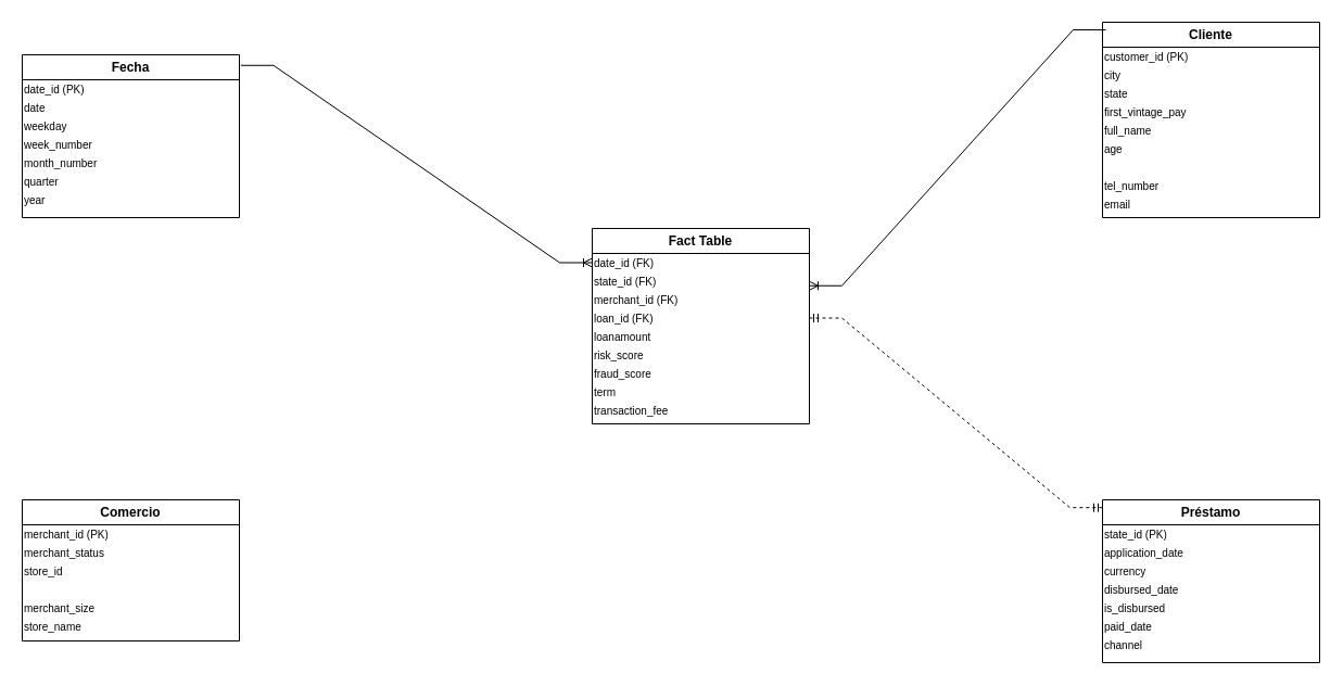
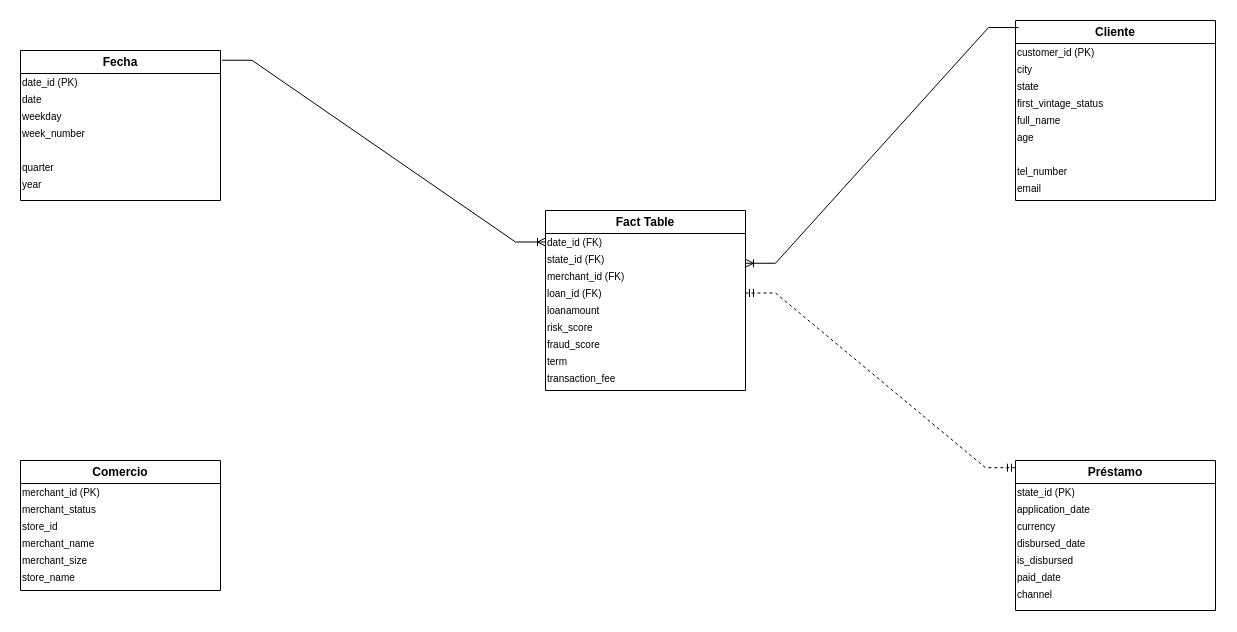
  <mxCell id="0" />
  <mxCell id="1" parent="0" />
  <mxCell id="2" value="Fecha" style="swimlane;whiteSpace=wrap;html=1;" vertex="1" parent="1"><mxGeometry x="20" y="50" width="200" height="150" as="geometry" /></mxCell>
  <mxCell id="3" value="&lt;pre&gt;&lt;font face=&quot;Helvetica&quot;&gt;date_id (PK)&lt;/font&gt;&lt;/pre&gt;" style="text;html=1;strokeColor=none;fillColor=none;align=left;verticalAlign=middle;whiteSpace=wrap;rounded=0;fontSize=10;" vertex="1" parent="2"><mxGeometry y="23" width="200" height="17" as="geometry" /></mxCell>
  <mxCell id="4" value="&lt;pre&gt;&lt;font face=&quot;Helvetica&quot;&gt;date&lt;/font&gt;&lt;/pre&gt;" style="text;html=1;strokeColor=none;fillColor=none;align=left;verticalAlign=middle;whiteSpace=wrap;rounded=0;fontSize=10;" vertex="1" parent="2"><mxGeometry y="40" width="200" height="17" as="geometry" /></mxCell>
  <mxCell id="5" value="&lt;pre&gt;&lt;font face=&quot;Helvetica&quot;&gt;weekday&lt;/font&gt;&lt;/pre&gt;" style="text;html=1;strokeColor=none;fillColor=none;align=left;verticalAlign=middle;whiteSpace=wrap;rounded=0;fontSize=10;" vertex="1" parent="2"><mxGeometry y="57" width="200" height="17" as="geometry" /></mxCell>
  <mxCell id="6" value="&lt;pre&gt;&lt;font face=&quot;Helvetica&quot;&gt;week_number&lt;/font&gt;&lt;/pre&gt;" style="text;html=1;strokeColor=none;fillColor=none;align=left;verticalAlign=middle;whiteSpace=wrap;rounded=0;fontSize=10;" vertex="1" parent="2"><mxGeometry y="74" width="200" height="17" as="geometry" /></mxCell>
- <mxCell id="7" value="&lt;pre&gt;&lt;font face=&quot;Helvetica&quot;&gt;month_number&lt;/font&gt;&lt;/pre&gt;" style="text;html=1;strokeColor=none;fillColor=none;align=left;verticalAlign=middle;whiteSpace=wrap;rounded=0;fontSize=10;" vertex="1" parent="2"><mxGeometry y="91" width="200" height="17" as="geometry" /></mxCell>
  <mxCell id="8" value="&lt;pre&gt;&lt;font face=&quot;Helvetica&quot;&gt;quarter&lt;/font&gt;&lt;/pre&gt;" style="text;html=1;strokeColor=none;fillColor=none;align=left;verticalAlign=middle;whiteSpace=wrap;rounded=0;fontSize=10;" vertex="1" parent="2"><mxGeometry y="108" width="200" height="17" as="geometry" /></mxCell>
  <mxCell id="9" value="&lt;pre&gt;&lt;font face=&quot;Helvetica&quot;&gt;year&lt;/font&gt;&lt;/pre&gt;" style="text;html=1;strokeColor=none;fillColor=none;align=left;verticalAlign=middle;whiteSpace=wrap;rounded=0;fontSize=10;" vertex="1" parent="2"><mxGeometry y="125" width="200" height="17" as="geometry" /></mxCell>
  <mxCell id="10" value="" style="edgeStyle=entityRelationEdgeStyle;fontSize=12;html=1;endArrow=ERoneToMany;rounded=0;exitX=1.007;exitY=0.065;exitDx=0;exitDy=0;exitPerimeter=0;entryX=0;entryY=0.5;entryDx=0;entryDy=0;" edge="1" parent="1" source="2" target="28"><mxGeometry width="100" height="100" relative="1" as="geometry"><mxPoint x="295" y="300" as="sourcePoint" /><mxPoint x="592" y="259.76" as="targetPoint" /></mxGeometry></mxCell>
  <mxCell id="11" value="Cliente" style="swimlane;whiteSpace=wrap;html=1;" vertex="1" parent="1"><mxGeometry x="1015" y="20" width="200" height="180" as="geometry" /></mxCell>
  <mxCell id="12" value="&lt;pre&gt;&lt;font face=&quot;Helvetica&quot;&gt;customer_id (PK)&lt;/font&gt;&lt;/pre&gt;" style="text;html=1;strokeColor=none;fillColor=none;align=left;verticalAlign=middle;whiteSpace=wrap;rounded=0;fontSize=10;" vertex="1" parent="11"><mxGeometry y="23" width="200" height="17" as="geometry" /></mxCell>
  <mxCell id="13" value="&lt;pre&gt;&lt;font face=&quot;Helvetica&quot;&gt;city&lt;/font&gt;&lt;/pre&gt;" style="text;html=1;strokeColor=none;fillColor=none;align=left;verticalAlign=middle;whiteSpace=wrap;rounded=0;fontSize=10;" vertex="1" parent="11"><mxGeometry y="40" width="200" height="17" as="geometry" /></mxCell>
  <mxCell id="14" value="&lt;pre&gt;&lt;font face=&quot;Helvetica&quot;&gt;state&lt;/font&gt;&lt;/pre&gt;" style="text;html=1;strokeColor=none;fillColor=none;align=left;verticalAlign=middle;whiteSpace=wrap;rounded=0;fontSize=10;" vertex="1" parent="11"><mxGeometry y="57" width="200" height="17" as="geometry" /></mxCell>
- <mxCell id="15" value="&lt;pre&gt;&lt;font face=&quot;Helvetica&quot;&gt;first_vintage_pay&lt;/font&gt;&lt;/pre&gt;" style="text;html=1;strokeColor=none;fillColor=none;align=left;verticalAlign=middle;whiteSpace=wrap;rounded=0;fontSize=10;" vertex="1" parent="11"><mxGeometry y="74" width="200" height="17" as="geometry" /></mxCell>
+ <mxCell id="15" value="&lt;pre&gt;&lt;font face=&quot;Helvetica&quot;&gt;first_vintage_status&lt;/font&gt;&lt;/pre&gt;" style="text;html=1;strokeColor=none;fillColor=none;align=left;verticalAlign=middle;whiteSpace=wrap;rounded=0;fontSize=10;" vertex="1" parent="11"><mxGeometry y="74" width="200" height="17" as="geometry" /></mxCell>
  <mxCell id="16" value="&lt;pre&gt;&lt;font face=&quot;Helvetica&quot;&gt;full_name&lt;/font&gt;&lt;/pre&gt;" style="text;html=1;strokeColor=none;fillColor=none;align=left;verticalAlign=middle;whiteSpace=wrap;rounded=0;fontSize=10;" vertex="1" parent="11"><mxGeometry y="91" width="200" height="17" as="geometry" /></mxCell>
  <mxCell id="17" value="&lt;pre&gt;&lt;font face=&quot;Helvetica&quot;&gt;age&lt;/font&gt;&lt;/pre&gt;" style="text;html=1;strokeColor=none;fillColor=none;align=left;verticalAlign=middle;whiteSpace=wrap;rounded=0;fontSize=10;" vertex="1" parent="11"><mxGeometry y="108" width="200" height="17" as="geometry" /></mxCell>
  <mxCell id="18" value="&lt;pre&gt;&lt;font face=&quot;Helvetica&quot;&gt;tel_number&lt;/font&gt;&lt;/pre&gt;" style="text;html=1;strokeColor=none;fillColor=none;align=left;verticalAlign=middle;whiteSpace=wrap;rounded=0;fontSize=10;" vertex="1" parent="11"><mxGeometry y="142" width="200" height="17" as="geometry" /></mxCell>
  <mxCell id="19" value="&lt;pre&gt;&lt;font face=&quot;Helvetica&quot;&gt;email&lt;/font&gt;&lt;/pre&gt;" style="text;html=1;strokeColor=none;fillColor=none;align=left;verticalAlign=middle;whiteSpace=wrap;rounded=0;fontSize=10;" vertex="1" parent="11"><mxGeometry y="159" width="200" height="17" as="geometry" /></mxCell>
  <mxCell id="20" value="Comercio" style="swimlane;whiteSpace=wrap;html=1;" vertex="1" parent="1"><mxGeometry x="20" y="460" width="200" height="130" as="geometry" /></mxCell>
  <mxCell id="21" value="&lt;pre&gt;&lt;font face=&quot;Helvetica&quot;&gt;merchant_id (PK)&lt;/font&gt;&lt;/pre&gt;" style="text;html=1;strokeColor=none;fillColor=none;align=left;verticalAlign=middle;whiteSpace=wrap;rounded=0;fontSize=10;" vertex="1" parent="20"><mxGeometry y="23" width="200" height="17" as="geometry" /></mxCell>
  <mxCell id="22" value="&lt;pre&gt;&lt;font face=&quot;Helvetica&quot;&gt;merchant_status&lt;/font&gt;&lt;/pre&gt;" style="text;html=1;strokeColor=none;fillColor=none;align=left;verticalAlign=middle;whiteSpace=wrap;rounded=0;fontSize=10;" vertex="1" parent="20"><mxGeometry y="40" width="200" height="17" as="geometry" /></mxCell>
  <mxCell id="23" value="&lt;pre&gt;&lt;font face=&quot;Helvetica&quot;&gt;store_id&lt;/font&gt;&lt;/pre&gt;" style="text;html=1;strokeColor=none;fillColor=none;align=left;verticalAlign=middle;whiteSpace=wrap;rounded=0;fontSize=10;" vertex="1" parent="20"><mxGeometry y="57" width="200" height="17" as="geometry" /></mxCell>
+ <mxCell id="24" value="&lt;pre&gt;&lt;font face=&quot;Helvetica&quot;&gt;merchant_name&lt;/font&gt;&lt;/pre&gt;" style="text;html=1;strokeColor=none;fillColor=none;align=left;verticalAlign=middle;whiteSpace=wrap;rounded=0;fontSize=10;" vertex="1" parent="20"><mxGeometry y="74" width="200" height="17" as="geometry" /></mxCell>
  <mxCell id="25" value="&lt;pre&gt;&lt;font face=&quot;Helvetica&quot;&gt;merchant_size&lt;/font&gt;&lt;/pre&gt;" style="text;html=1;strokeColor=none;fillColor=none;align=left;verticalAlign=middle;whiteSpace=wrap;rounded=0;fontSize=10;" vertex="1" parent="20"><mxGeometry y="91" width="200" height="17" as="geometry" /></mxCell>
  <mxCell id="26" value="&lt;pre&gt;&lt;font face=&quot;Helvetica&quot;&gt;store_name&lt;/font&gt;&lt;/pre&gt;" style="text;html=1;strokeColor=none;fillColor=none;align=left;verticalAlign=middle;whiteSpace=wrap;rounded=0;fontSize=10;" vertex="1" parent="20"><mxGeometry y="108" width="200" height="17" as="geometry" /></mxCell>
  <mxCell id="27" value="Fact Table" style="swimlane;whiteSpace=wrap;html=1;" vertex="1" parent="1"><mxGeometry x="545" y="210" width="200" height="180" as="geometry" /></mxCell>
  <mxCell id="28" value="&lt;pre&gt;&lt;font face=&quot;Helvetica&quot;&gt;date_id (FK)&lt;/font&gt;&lt;/pre&gt;" style="text;html=1;strokeColor=none;fillColor=none;align=left;verticalAlign=middle;whiteSpace=wrap;rounded=0;fontSize=10;" vertex="1" parent="27"><mxGeometry y="23" width="200" height="17" as="geometry" /></mxCell>
  <mxCell id="29" value="&lt;pre&gt;&lt;font face=&quot;Helvetica&quot;&gt;state_id (FK)&lt;/font&gt;&lt;/pre&gt;" style="text;html=1;strokeColor=none;fillColor=none;align=left;verticalAlign=middle;whiteSpace=wrap;rounded=0;fontSize=10;" vertex="1" parent="27"><mxGeometry y="40" width="200" height="17" as="geometry" /></mxCell>
  <mxCell id="30" value="&lt;pre&gt;&lt;font face=&quot;Helvetica&quot;&gt;merchant_id (FK)&lt;/font&gt;&lt;/pre&gt;" style="text;html=1;strokeColor=none;fillColor=none;align=left;verticalAlign=middle;whiteSpace=wrap;rounded=0;fontSize=10;" vertex="1" parent="27"><mxGeometry y="57" width="200" height="17" as="geometry" /></mxCell>
  <mxCell id="31" value="&lt;pre&gt;&lt;font face=&quot;Helvetica&quot;&gt;loan_id (FK)&lt;/font&gt;&lt;/pre&gt;" style="text;html=1;strokeColor=none;fillColor=none;align=left;verticalAlign=middle;whiteSpace=wrap;rounded=0;fontSize=10;" vertex="1" parent="27"><mxGeometry y="74" width="200" height="17" as="geometry" /></mxCell>
  <mxCell id="32" value="&lt;pre&gt;&lt;font face=&quot;Helvetica&quot;&gt;loanamount&lt;/font&gt;&lt;/pre&gt;" style="text;html=1;strokeColor=none;fillColor=none;align=left;verticalAlign=middle;whiteSpace=wrap;rounded=0;fontSize=10;" vertex="1" parent="27"><mxGeometry y="91" width="200" height="17" as="geometry" /></mxCell>
  <mxCell id="33" value="&lt;pre&gt;&lt;font face=&quot;Helvetica&quot;&gt;risk_score&lt;/font&gt;&lt;/pre&gt;" style="text;html=1;strokeColor=none;fillColor=none;align=left;verticalAlign=middle;whiteSpace=wrap;rounded=0;fontSize=10;" vertex="1" parent="27"><mxGeometry y="108" width="200" height="17" as="geometry" /></mxCell>
  <mxCell id="34" value="&lt;pre&gt;&lt;font face=&quot;Helvetica&quot;&gt;fraud_score&lt;/font&gt;&lt;/pre&gt;" style="text;html=1;strokeColor=none;fillColor=none;align=left;verticalAlign=middle;whiteSpace=wrap;rounded=0;fontSize=10;" vertex="1" parent="27"><mxGeometry y="125" width="200" height="17" as="geometry" /></mxCell>
  <mxCell id="35" value="&lt;pre&gt;&lt;font face=&quot;Helvetica&quot;&gt;term&lt;/font&gt;&lt;/pre&gt;" style="text;html=1;strokeColor=none;fillColor=none;align=left;verticalAlign=middle;whiteSpace=wrap;rounded=0;fontSize=10;" vertex="1" parent="27"><mxGeometry y="142" width="200" height="17" as="geometry" /></mxCell>
  <mxCell id="36" value="&lt;pre&gt;&lt;font face=&quot;Helvetica&quot;&gt;transaction_fee&lt;/font&gt;&lt;/pre&gt;" style="text;html=1;strokeColor=none;fillColor=none;align=left;verticalAlign=middle;whiteSpace=wrap;rounded=0;fontSize=10;" vertex="1" parent="27"><mxGeometry y="159" width="200" height="17" as="geometry" /></mxCell>
  <mxCell id="37" value="Préstamo" style="swimlane;whiteSpace=wrap;html=1;" vertex="1" parent="1"><mxGeometry x="1015" y="460" width="200" height="150" as="geometry" /></mxCell>
  <mxCell id="38" value="&lt;pre&gt;&lt;font face=&quot;Helvetica&quot;&gt;state_id (PK)&lt;/font&gt;&lt;/pre&gt;" style="text;html=1;strokeColor=none;fillColor=none;align=left;verticalAlign=middle;whiteSpace=wrap;rounded=0;fontSize=10;" vertex="1" parent="37"><mxGeometry y="23" width="200" height="17" as="geometry" /></mxCell>
  <mxCell id="39" value="&lt;pre&gt;&lt;font face=&quot;Helvetica&quot;&gt;application_date&lt;/font&gt;&lt;/pre&gt;" style="text;html=1;strokeColor=none;fillColor=none;align=left;verticalAlign=middle;whiteSpace=wrap;rounded=0;fontSize=10;" vertex="1" parent="37"><mxGeometry y="40" width="200" height="17" as="geometry" /></mxCell>
  <mxCell id="40" value="&lt;pre&gt;&lt;font face=&quot;Helvetica&quot;&gt;currency&lt;/font&gt;&lt;/pre&gt;" style="text;html=1;strokeColor=none;fillColor=none;align=left;verticalAlign=middle;whiteSpace=wrap;rounded=0;fontSize=10;" vertex="1" parent="37"><mxGeometry y="57" width="200" height="17" as="geometry" /></mxCell>
  <mxCell id="41" value="&lt;pre&gt;&lt;font face=&quot;Helvetica&quot;&gt;disbursed_date&lt;/font&gt;&lt;/pre&gt;" style="text;html=1;strokeColor=none;fillColor=none;align=left;verticalAlign=middle;whiteSpace=wrap;rounded=0;fontSize=10;" vertex="1" parent="37"><mxGeometry y="74" width="200" height="17" as="geometry" /></mxCell>
  <mxCell id="42" value="&lt;pre&gt;&lt;font face=&quot;Helvetica&quot;&gt;paid_date&lt;/font&gt;&lt;/pre&gt;" style="text;html=1;strokeColor=none;fillColor=none;align=left;verticalAlign=middle;whiteSpace=wrap;rounded=0;fontSize=10;" vertex="1" parent="37"><mxGeometry y="108" width="200" height="17" as="geometry" /></mxCell>
  <mxCell id="43" value="&lt;pre&gt;&lt;font face=&quot;Helvetica&quot;&gt;is_disbursed&lt;/font&gt;&lt;/pre&gt;" style="text;html=1;strokeColor=none;fillColor=none;align=left;verticalAlign=middle;whiteSpace=wrap;rounded=0;fontSize=10;" vertex="1" parent="37"><mxGeometry y="91" width="200" height="17" as="geometry" /></mxCell>
  <mxCell id="44" value="&lt;pre&gt;&lt;font face=&quot;Helvetica&quot;&gt;channel&lt;/font&gt;&lt;/pre&gt;" style="text;html=1;strokeColor=none;fillColor=none;align=left;verticalAlign=middle;whiteSpace=wrap;rounded=0;fontSize=10;" vertex="1" parent="37"><mxGeometry y="125" width="200" height="17" as="geometry" /></mxCell>
  <mxCell id="45" value="" style="edgeStyle=entityRelationEdgeStyle;fontSize=12;html=1;endArrow=ERoneToMany;rounded=0;entryX=1;entryY=0.75;entryDx=0;entryDy=0;exitX=0.015;exitY=0.039;exitDx=0;exitDy=0;exitPerimeter=0;" edge="1" parent="1" source="11" target="29"><mxGeometry width="100" height="100" relative="1" as="geometry"><mxPoint x="825" y="40" as="sourcePoint" /><mxPoint x="805" y="269" as="targetPoint" /></mxGeometry></mxCell>
  <mxCell id="46" value="" style="edgeStyle=entityRelationEdgeStyle;fontSize=12;html=1;endArrow=ERmandOne;startArrow=ERmandOne;rounded=0;exitX=1;exitY=0.5;exitDx=0;exitDy=0;entryX=0;entryY=0.048;entryDx=0;entryDy=0;entryPerimeter=0;dashed=1;" edge="1" parent="1" source="31" target="37"><mxGeometry width="100" height="100" relative="1" as="geometry"><mxPoint x="835" y="390" as="sourcePoint" /><mxPoint x="935" y="290" as="targetPoint" /></mxGeometry></mxCell>
